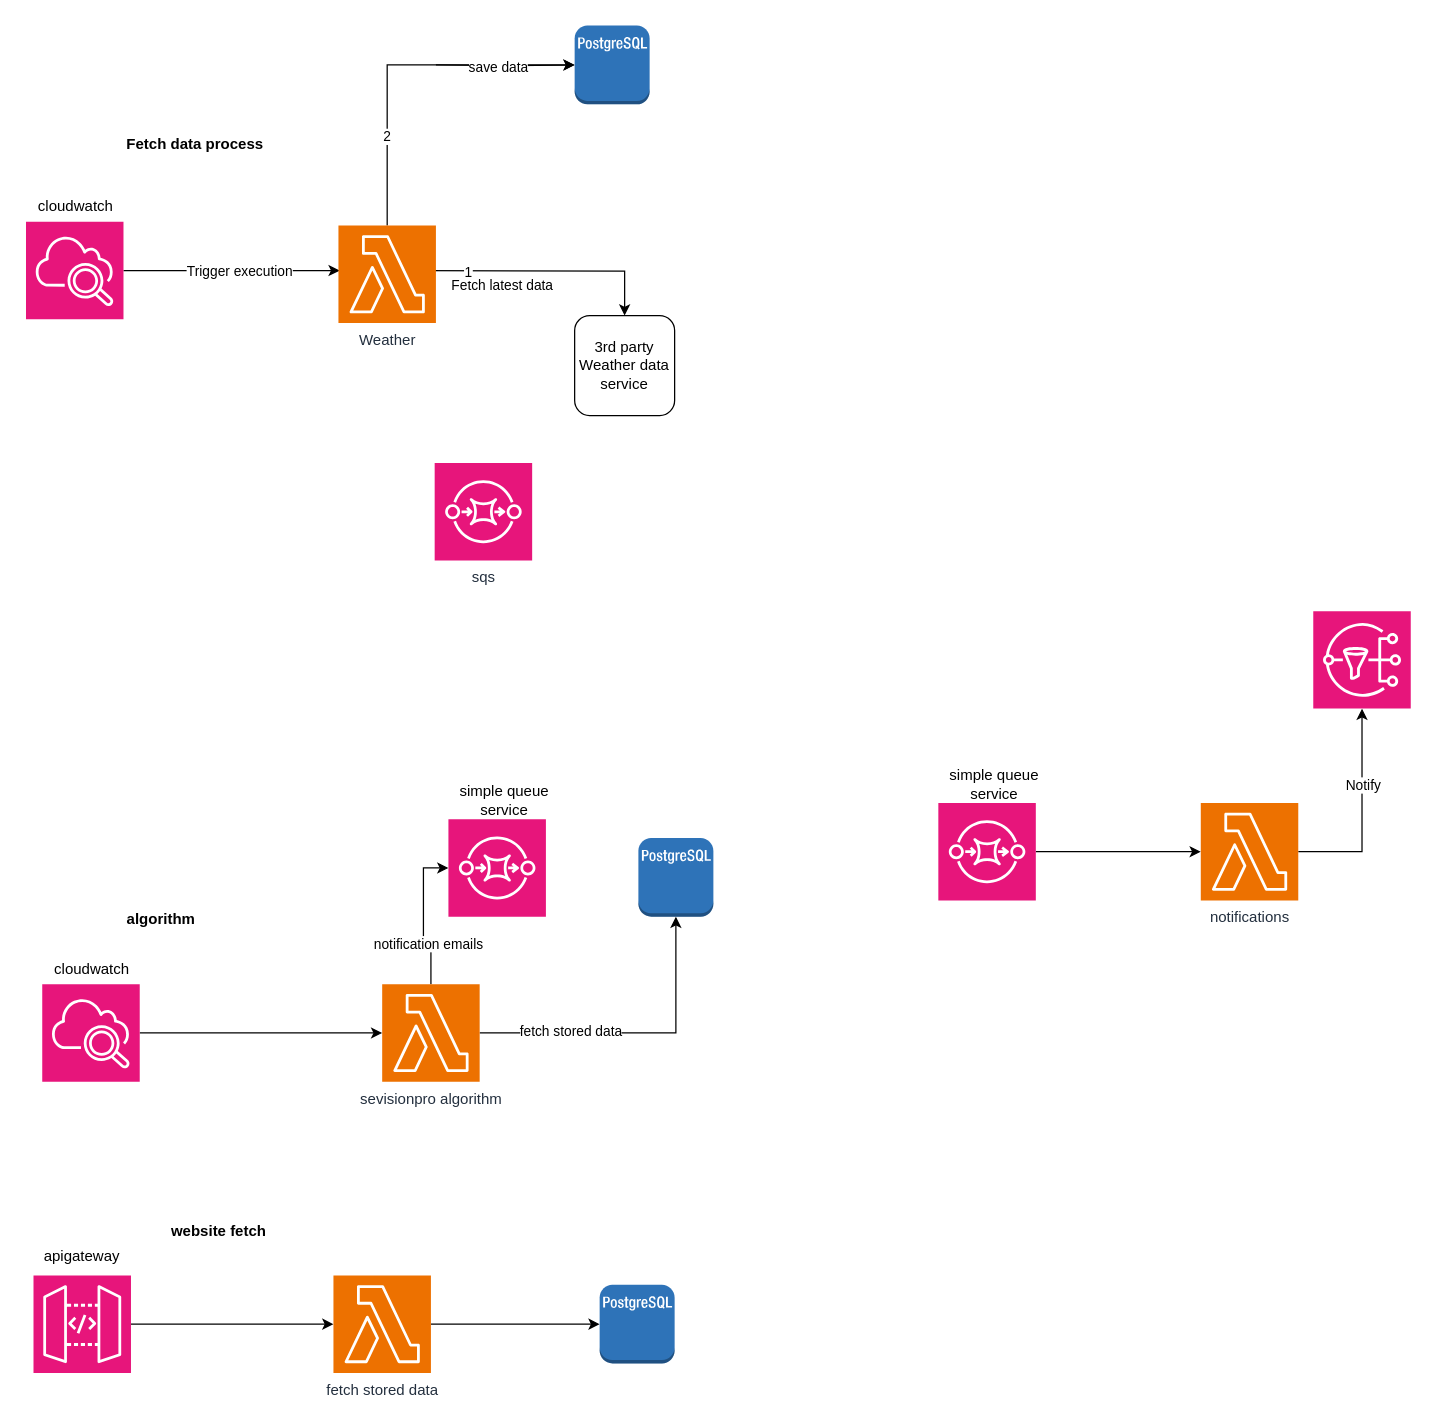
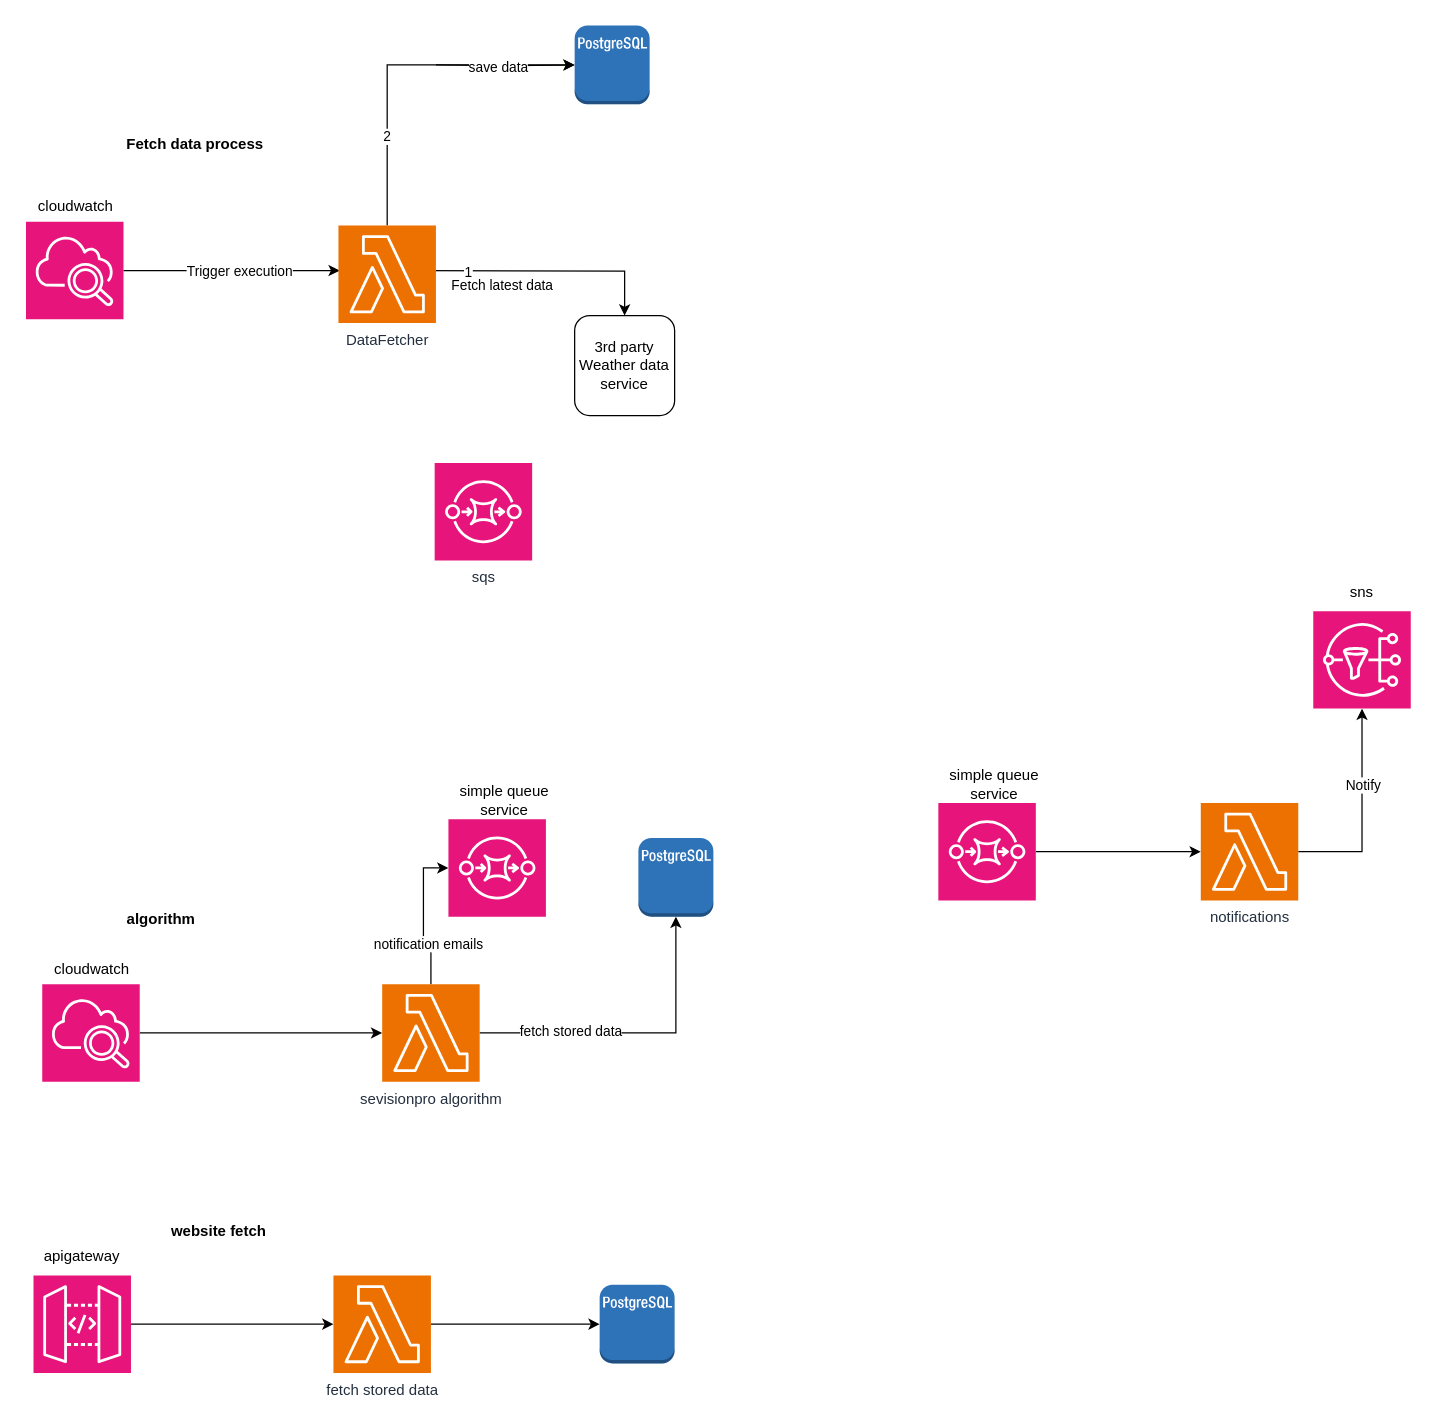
  <mxCell id="0" />
  <mxCell id="1" parent="0" />
  <mxCell id="2" style="edgeStyle=orthogonalEdgeStyle;rounded=0;orthogonalLoop=1;jettySize=auto;html=1;" edge="1" parent="1" target="5"><mxGeometry relative="1" as="geometry"><mxPoint x="340" y="216" as="sourcePoint" /></mxGeometry></mxCell>
  <mxCell id="3" value="Fetch latest data" style="edgeLabel;html=1;align=center;verticalAlign=middle;resizable=0;points=[];" vertex="1" connectable="0" parent="2"><mxGeometry x="-0.37" y="1" relative="1" as="geometry"><mxPoint x="-1" y="12" as="offset" /></mxGeometry></mxCell>
  <mxCell id="4" value="1" style="edgeLabel;html=1;align=center;verticalAlign=middle;resizable=0;points=[];" vertex="1" connectable="0" parent="2"><mxGeometry x="-0.65" y="-1" relative="1" as="geometry"><mxPoint as="offset" /></mxGeometry></mxCell>
  <mxCell id="5" value="3rd party Weather data service" style="whiteSpace=wrap;html=1;aspect=fixed;rounded=1;" vertex="1" parent="1"><mxGeometry x="459" y="252" width="80" height="80" as="geometry" /></mxCell>
  <mxCell id="6" style="edgeStyle=orthogonalEdgeStyle;rounded=0;orthogonalLoop=1;jettySize=auto;html=1;" edge="1" parent="1" source="8"><mxGeometry relative="1" as="geometry"><mxPoint x="271" y="216" as="targetPoint" /></mxGeometry></mxCell>
  <mxCell id="7" value="Trigger execution" style="edgeLabel;html=1;align=center;verticalAlign=middle;resizable=0;points=[];" vertex="1" connectable="0" parent="6"><mxGeometry x="-0.202" relative="1" as="geometry"><mxPoint x="23" as="offset" /></mxGeometry></mxCell>
  <mxCell id="8" value="" style="sketch=0;points=[[0,0,0],[0.25,0,0],[0.5,0,0],[0.75,0,0],[1,0,0],[0,1,0],[0.25,1,0],[0.5,1,0],[0.75,1,0],[1,1,0],[0,0.25,0],[0,0.5,0],[0,0.75,0],[1,0.25,0],[1,0.5,0],[1,0.75,0]];points=[[0,0,0],[0.25,0,0],[0.5,0,0],[0.75,0,0],[1,0,0],[0,1,0],[0.25,1,0],[0.5,1,0],[0.75,1,0],[1,1,0],[0,0.25,0],[0,0.5,0],[0,0.75,0],[1,0.25,0],[1,0.5,0],[1,0.75,0]];outlineConnect=0;fontColor=#232F3E;fillColor=#E7157B;strokeColor=#ffffff;dashed=0;verticalLabelPosition=bottom;verticalAlign=top;align=center;html=1;fontSize=12;fontStyle=0;aspect=fixed;shape=mxgraph.aws4.resourceIcon;resIcon=mxgraph.aws4.cloudwatch_2;" vertex="1" parent="1"><mxGeometry x="20" y="177" width="78" height="78" as="geometry" /></mxCell>
  <mxCell id="9" style="edgeStyle=orthogonalEdgeStyle;rounded=0;orthogonalLoop=1;jettySize=auto;html=1;entryX=0;entryY=0.5;entryDx=0;entryDy=0;entryPerimeter=0;" edge="1" parent="1" source="11" target="43"><mxGeometry relative="1" as="geometry"><Array as="points"><mxPoint x="309" y="52" /></Array></mxGeometry></mxCell>
  <mxCell id="10" value="2" style="edgeLabel;html=1;align=center;verticalAlign=middle;resizable=0;points=[];" vertex="1" connectable="0" parent="9"><mxGeometry x="-0.483" y="1" relative="1" as="geometry"><mxPoint as="offset" /></mxGeometry></mxCell>
- <mxCell id="11" value="Weather" style="sketch=0;points=[[0,0,0],[0.25,0,0],[0.5,0,0],[0.75,0,0],[1,0,0],[0,1,0],[0.25,1,0],[0.5,1,0],[0.75,1,0],[1,1,0],[0,0.25,0],[0,0.5,0],[0,0.75,0],[1,0.25,0],[1,0.5,0],[1,0.75,0]];outlineConnect=0;fontColor=#232F3E;fillColor=#ED7100;strokeColor=#ffffff;dashed=0;verticalLabelPosition=bottom;verticalAlign=top;align=center;html=1;fontSize=12;fontStyle=0;aspect=fixed;shape=mxgraph.aws4.resourceIcon;resIcon=mxgraph.aws4.lambda;" vertex="1" parent="1"><mxGeometry x="270" y="180" width="78" height="78" as="geometry" /></mxCell>
+ <mxCell id="11" value="DataFetcher" style="sketch=0;points=[[0,0,0],[0.25,0,0],[0.5,0,0],[0.75,0,0],[1,0,0],[0,1,0],[0.25,1,0],[0.5,1,0],[0.75,1,0],[1,1,0],[0,0.25,0],[0,0.5,0],[0,0.75,0],[1,0.25,0],[1,0.5,0],[1,0.75,0]];outlineConnect=0;fontColor=#232F3E;fillColor=#ED7100;strokeColor=#ffffff;dashed=0;verticalLabelPosition=bottom;verticalAlign=top;align=center;html=1;fontSize=12;fontStyle=0;aspect=fixed;shape=mxgraph.aws4.resourceIcon;resIcon=mxgraph.aws4.lambda;" vertex="1" parent="1"><mxGeometry x="270" y="180" width="78" height="78" as="geometry" /></mxCell>
  <mxCell id="12" value="Fetch data process" style="text;html=1;strokeColor=none;fillColor=none;align=center;verticalAlign=middle;whiteSpace=wrap;rounded=0;fontStyle=1" vertex="1" parent="1"><mxGeometry x="90" y="100" width="131" height="30" as="geometry" /></mxCell>
  <mxCell id="13" value="cloudwatch" style="text;html=1;strokeColor=none;fillColor=none;align=center;verticalAlign=middle;whiteSpace=wrap;rounded=0;" vertex="1" parent="1"><mxGeometry x="30" y="150" width="60" height="30" as="geometry" /></mxCell>
  <mxCell id="14" style="edgeStyle=orthogonalEdgeStyle;rounded=0;orthogonalLoop=1;jettySize=auto;html=1;" edge="1" parent="1" source="18" target="23"><mxGeometry relative="1" as="geometry" /></mxCell>
  <mxCell id="15" value="fetch stored data" style="edgeLabel;html=1;align=center;verticalAlign=middle;resizable=0;points=[];" vertex="1" connectable="0" parent="14"><mxGeometry x="-0.424" y="2" relative="1" as="geometry"><mxPoint as="offset" /></mxGeometry></mxCell>
  <mxCell id="16" style="edgeStyle=orthogonalEdgeStyle;rounded=0;orthogonalLoop=1;jettySize=auto;html=1;entryX=0;entryY=0.5;entryDx=0;entryDy=0;entryPerimeter=0;" edge="1" parent="1" source="18" target="26"><mxGeometry relative="1" as="geometry" /></mxCell>
  <mxCell id="17" value="notification emails" style="edgeLabel;html=1;align=center;verticalAlign=middle;resizable=0;points=[];" vertex="1" connectable="0" parent="16"><mxGeometry x="-0.344" y="-3" relative="1" as="geometry"><mxPoint as="offset" /></mxGeometry></mxCell>
  <mxCell id="18" value="sevisionpro algorithm" style="sketch=0;points=[[0,0,0],[0.25,0,0],[0.5,0,0],[0.75,0,0],[1,0,0],[0,1,0],[0.25,1,0],[0.5,1,0],[0.75,1,0],[1,1,0],[0,0.25,0],[0,0.5,0],[0,0.75,0],[1,0.25,0],[1,0.5,0],[1,0.75,0]];outlineConnect=0;fontColor=#232F3E;fillColor=#ED7100;strokeColor=#ffffff;dashed=0;verticalLabelPosition=bottom;verticalAlign=top;align=center;html=1;fontSize=12;fontStyle=0;aspect=fixed;shape=mxgraph.aws4.resourceIcon;resIcon=mxgraph.aws4.lambda;" vertex="1" parent="1"><mxGeometry x="305" y="787" width="78" height="78" as="geometry" /></mxCell>
  <mxCell id="19" value="&lt;b&gt;algorithm&lt;/b&gt;&amp;nbsp;" style="text;html=1;strokeColor=none;fillColor=none;align=center;verticalAlign=middle;whiteSpace=wrap;rounded=0;" vertex="1" parent="1"><mxGeometry x="100" y="720" width="60" height="30" as="geometry" /></mxCell>
  <mxCell id="20" style="edgeStyle=orthogonalEdgeStyle;rounded=0;orthogonalLoop=1;jettySize=auto;html=1;" edge="1" parent="1" source="21" target="18"><mxGeometry relative="1" as="geometry" /></mxCell>
  <mxCell id="21" value="" style="sketch=0;points=[[0,0,0],[0.25,0,0],[0.5,0,0],[0.75,0,0],[1,0,0],[0,1,0],[0.25,1,0],[0.5,1,0],[0.75,1,0],[1,1,0],[0,0.25,0],[0,0.5,0],[0,0.75,0],[1,0.25,0],[1,0.5,0],[1,0.75,0]];points=[[0,0,0],[0.25,0,0],[0.5,0,0],[0.75,0,0],[1,0,0],[0,1,0],[0.25,1,0],[0.5,1,0],[0.75,1,0],[1,1,0],[0,0.25,0],[0,0.5,0],[0,0.75,0],[1,0.25,0],[1,0.5,0],[1,0.75,0]];outlineConnect=0;fontColor=#232F3E;fillColor=#E7157B;strokeColor=#ffffff;dashed=0;verticalLabelPosition=bottom;verticalAlign=top;align=center;html=1;fontSize=12;fontStyle=0;aspect=fixed;shape=mxgraph.aws4.resourceIcon;resIcon=mxgraph.aws4.cloudwatch_2;" vertex="1" parent="1"><mxGeometry x="33" y="787" width="78" height="78" as="geometry" /></mxCell>
  <mxCell id="22" value="cloudwatch" style="text;html=1;strokeColor=none;fillColor=none;align=center;verticalAlign=middle;whiteSpace=wrap;rounded=0;" vertex="1" parent="1"><mxGeometry x="43" y="760" width="60" height="30" as="geometry" /></mxCell>
  <mxCell id="23" value="" style="outlineConnect=0;dashed=0;verticalLabelPosition=bottom;verticalAlign=top;align=center;html=1;shape=mxgraph.aws3.postgre_sql_instance;fillColor=#2E73B8;gradientColor=none;" vertex="1" parent="1"><mxGeometry x="510" y="670" width="60" height="63" as="geometry" /></mxCell>
  <mxCell id="24" style="edgeStyle=orthogonalEdgeStyle;rounded=0;orthogonalLoop=1;jettySize=auto;html=1;" edge="1" parent="1" source="25" target="38"><mxGeometry relative="1" as="geometry" /></mxCell>
  <mxCell id="25" value="" style="sketch=0;points=[[0,0,0],[0.25,0,0],[0.5,0,0],[0.75,0,0],[1,0,0],[0,1,0],[0.25,1,0],[0.5,1,0],[0.75,1,0],[1,1,0],[0,0.25,0],[0,0.5,0],[0,0.75,0],[1,0.25,0],[1,0.5,0],[1,0.75,0]];outlineConnect=0;fontColor=#232F3E;fillColor=#E7157B;strokeColor=#ffffff;dashed=0;verticalLabelPosition=bottom;verticalAlign=top;align=center;html=1;fontSize=12;fontStyle=0;aspect=fixed;shape=mxgraph.aws4.resourceIcon;resIcon=mxgraph.aws4.api_gateway;" vertex="1" parent="1"><mxGeometry x="26" y="1020" width="78" height="78" as="geometry" /></mxCell>
  <mxCell id="26" value="" style="sketch=0;points=[[0,0,0],[0.25,0,0],[0.5,0,0],[0.75,0,0],[1,0,0],[0,1,0],[0.25,1,0],[0.5,1,0],[0.75,1,0],[1,1,0],[0,0.25,0],[0,0.5,0],[0,0.75,0],[1,0.25,0],[1,0.5,0],[1,0.75,0]];outlineConnect=0;fontColor=#232F3E;fillColor=#E7157B;strokeColor=#ffffff;dashed=0;verticalLabelPosition=bottom;verticalAlign=top;align=center;html=1;fontSize=12;fontStyle=0;aspect=fixed;shape=mxgraph.aws4.resourceIcon;resIcon=mxgraph.aws4.sqs;" vertex="1" parent="1"><mxGeometry x="358" y="655" width="78" height="78" as="geometry" /></mxCell>
  <mxCell id="27" value="simple queue service" style="text;html=1;strokeColor=none;fillColor=none;align=center;verticalAlign=middle;whiteSpace=wrap;rounded=0;" vertex="1" parent="1"><mxGeometry x="348" y="625" width="110" height="30" as="geometry" /></mxCell>
  <mxCell id="28" style="edgeStyle=orthogonalEdgeStyle;rounded=0;orthogonalLoop=1;jettySize=auto;html=1;" edge="1" parent="1" source="29" target="33"><mxGeometry relative="1" as="geometry" /></mxCell>
  <mxCell id="29" value="" style="sketch=0;points=[[0,0,0],[0.25,0,0],[0.5,0,0],[0.75,0,0],[1,0,0],[0,1,0],[0.25,1,0],[0.5,1,0],[0.75,1,0],[1,1,0],[0,0.25,0],[0,0.5,0],[0,0.75,0],[1,0.25,0],[1,0.5,0],[1,0.75,0]];outlineConnect=0;fontColor=#232F3E;fillColor=#E7157B;strokeColor=#ffffff;dashed=0;verticalLabelPosition=bottom;verticalAlign=top;align=center;html=1;fontSize=12;fontStyle=0;aspect=fixed;shape=mxgraph.aws4.resourceIcon;resIcon=mxgraph.aws4.sqs;" vertex="1" parent="1"><mxGeometry x="750" y="642" width="78" height="78" as="geometry" /></mxCell>
  <mxCell id="30" value="simple queue service" style="text;html=1;strokeColor=none;fillColor=none;align=center;verticalAlign=middle;whiteSpace=wrap;rounded=0;" vertex="1" parent="1"><mxGeometry x="740" y="612" width="110" height="30" as="geometry" /></mxCell>
  <mxCell id="31" style="edgeStyle=orthogonalEdgeStyle;rounded=0;orthogonalLoop=1;jettySize=auto;html=1;" edge="1" parent="1" source="33" target="34"><mxGeometry relative="1" as="geometry" /></mxCell>
  <mxCell id="32" value="Notify" style="edgeLabel;html=1;align=center;verticalAlign=middle;resizable=0;points=[];" vertex="1" connectable="0" parent="31"><mxGeometry x="0.269" relative="1" as="geometry"><mxPoint as="offset" /></mxGeometry></mxCell>
  <mxCell id="33" value="notifications" style="sketch=0;points=[[0,0,0],[0.25,0,0],[0.5,0,0],[0.75,0,0],[1,0,0],[0,1,0],[0.25,1,0],[0.5,1,0],[0.75,1,0],[1,1,0],[0,0.25,0],[0,0.5,0],[0,0.75,0],[1,0.25,0],[1,0.5,0],[1,0.75,0]];outlineConnect=0;fontColor=#232F3E;fillColor=#ED7100;strokeColor=#ffffff;dashed=0;verticalLabelPosition=bottom;verticalAlign=top;align=center;html=1;fontSize=12;fontStyle=0;aspect=fixed;shape=mxgraph.aws4.resourceIcon;resIcon=mxgraph.aws4.lambda;" vertex="1" parent="1"><mxGeometry x="960" y="642" width="78" height="78" as="geometry" /></mxCell>
  <mxCell id="34" value="" style="sketch=0;points=[[0,0,0],[0.25,0,0],[0.5,0,0],[0.75,0,0],[1,0,0],[0,1,0],[0.25,1,0],[0.5,1,0],[0.75,1,0],[1,1,0],[0,0.25,0],[0,0.5,0],[0,0.75,0],[1,0.25,0],[1,0.5,0],[1,0.75,0]];outlineConnect=0;fontColor=#232F3E;fillColor=#E7157B;strokeColor=#ffffff;dashed=0;verticalLabelPosition=bottom;verticalAlign=top;align=center;html=1;fontSize=12;fontStyle=0;aspect=fixed;shape=mxgraph.aws4.resourceIcon;resIcon=mxgraph.aws4.sns;" vertex="1" parent="1"><mxGeometry x="1050" y="488.5" width="78" height="78" as="geometry" /></mxCell>
+ <mxCell id="35" value="sns" style="text;html=1;strokeColor=none;fillColor=none;align=center;verticalAlign=middle;whiteSpace=wrap;rounded=0;" vertex="1" parent="1"><mxGeometry x="1059" y="458.5" width="60" height="30" as="geometry" /></mxCell>
  <mxCell id="36" value="apigateway" style="text;html=1;strokeColor=none;fillColor=none;align=center;verticalAlign=middle;whiteSpace=wrap;rounded=0;" vertex="1" parent="1"><mxGeometry x="35" y="990" width="60" height="30" as="geometry" /></mxCell>
  <mxCell id="37" style="edgeStyle=orthogonalEdgeStyle;rounded=0;orthogonalLoop=1;jettySize=auto;html=1;" edge="1" parent="1" source="38" target="39"><mxGeometry relative="1" as="geometry" /></mxCell>
  <mxCell id="38" value="fetch stored data" style="sketch=0;points=[[0,0,0],[0.25,0,0],[0.5,0,0],[0.75,0,0],[1,0,0],[0,1,0],[0.25,1,0],[0.5,1,0],[0.75,1,0],[1,1,0],[0,0.25,0],[0,0.5,0],[0,0.75,0],[1,0.25,0],[1,0.5,0],[1,0.75,0]];outlineConnect=0;fontColor=#232F3E;fillColor=#ED7100;strokeColor=#ffffff;dashed=0;verticalLabelPosition=bottom;verticalAlign=top;align=center;html=1;fontSize=12;fontStyle=0;aspect=fixed;shape=mxgraph.aws4.resourceIcon;resIcon=mxgraph.aws4.lambda;" vertex="1" parent="1"><mxGeometry x="266" y="1020" width="78" height="78" as="geometry" /></mxCell>
  <mxCell id="39" value="" style="outlineConnect=0;dashed=0;verticalLabelPosition=bottom;verticalAlign=top;align=center;html=1;shape=mxgraph.aws3.postgre_sql_instance;fillColor=#2E73B8;gradientColor=none;" vertex="1" parent="1"><mxGeometry x="479" y="1027.5" width="60" height="63" as="geometry" /></mxCell>
  <mxCell id="40" value="&lt;b&gt;website fetch&lt;/b&gt;" style="text;html=1;strokeColor=none;fillColor=none;align=center;verticalAlign=middle;whiteSpace=wrap;rounded=0;" vertex="1" parent="1"><mxGeometry x="126.5" y="970" width="94.5" height="30" as="geometry" /></mxCell>
  <mxCell id="41" style="edgeStyle=orthogonalEdgeStyle;rounded=0;orthogonalLoop=1;jettySize=auto;html=1;entryX=0;entryY=0.5;entryDx=0;entryDy=0;entryPerimeter=0;" edge="1" parent="1" target="43"><mxGeometry relative="1" as="geometry"><mxPoint x="348" y="51.5" as="sourcePoint" /></mxGeometry></mxCell>
  <mxCell id="42" value="save data" style="edgeLabel;html=1;align=center;verticalAlign=middle;resizable=0;points=[];" vertex="1" connectable="0" parent="41"><mxGeometry x="-0.099" y="-2" relative="1" as="geometry"><mxPoint as="offset" /></mxGeometry></mxCell>
  <mxCell id="43" value="" style="outlineConnect=0;dashed=0;verticalLabelPosition=bottom;verticalAlign=top;align=center;html=1;shape=mxgraph.aws3.postgre_sql_instance;fillColor=#2E73B8;gradientColor=none;" vertex="1" parent="1"><mxGeometry x="459" y="20" width="60" height="63" as="geometry" /></mxCell>
  <mxCell id="44" value="sqs" style="sketch=0;points=[[0,0,0],[0.25,0,0],[0.5,0,0],[0.75,0,0],[1,0,0],[0,1,0],[0.25,1,0],[0.5,1,0],[0.75,1,0],[1,1,0],[0,0.25,0],[0,0.5,0],[0,0.75,0],[1,0.25,0],[1,0.5,0],[1,0.75,0]];outlineConnect=0;fontColor=#232F3E;fillColor=#E7157B;strokeColor=#ffffff;dashed=0;verticalLabelPosition=bottom;verticalAlign=top;align=center;html=1;fontSize=12;fontStyle=0;aspect=fixed;shape=mxgraph.aws4.resourceIcon;resIcon=mxgraph.aws4.sqs;" vertex="1" parent="1"><mxGeometry x="347" y="370" width="78" height="78" as="geometry" /></mxCell>
